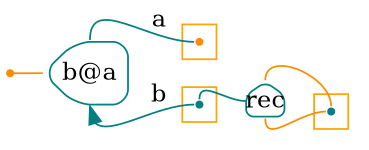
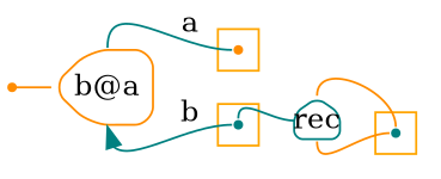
  digraph {
    labeldistance=0
    nodesep=.175
    rankdir=LR
    ranksep=.175
    node [color=teal fixedsize=true orientation=90 shape=point]
    edge [arrowhead=none arrowtail=none headport=w tailport=n color=teal]
    ndcluster_nd4 [color=darkorange]
    ndcluster_nd72
    ndcluster_nd24
    nd1 [color=darkorange orientation=""]
-   n5 [label="b@a" shape=house style=rounded]
+   n5 [color=darkorange label="b@a" shape=house style=rounded]
    n6 [height=.3 label=rec shape=house style=rounded width=.3 orientation=""]
    subgraph cluster_1 {
      color=orange
      style=fill
      ndcluster_nd4
    }
    subgraph cluster_2 {
      color=orange
      style=fill
      ndcluster_nd72
    }
    subgraph cluster_3 {
      color=orange
      style=fill
      ndcluster_nd24
    }
    ndcluster_nd24 -> n6
    nd1 -> n5 [color=darkorange tailport=e]
    n5 -> ndcluster_nd4 [label=a]
    n5 -> ndcluster_nd24 [arrowtail=normal dir=back label=b tailport=s]
    n6 -> ndcluster_nd72 [dir=back headport=n color=darkorange]
    n6 -> ndcluster_nd72 [tailport=s color=darkorange]
  }
